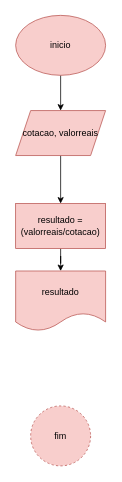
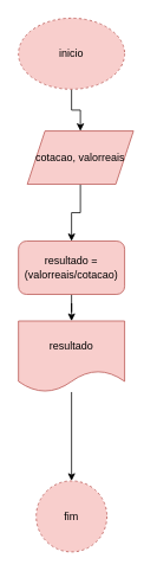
  <mxCell id="0" />
  <mxCell id="1" parent="0" />
  <mxCell id="2" value="" style="edgeStyle=orthogonalEdgeStyle;rounded=0;orthogonalLoop=1;jettySize=auto;html=1;" edge="1" parent="1" source="3" target="5"><mxGeometry relative="1" as="geometry" /></mxCell>
- <mxCell id="3" value="inicio" style="ellipse;whiteSpace=wrap;html=1;fillColor=#f8cecc;strokeColor=#b85450;" vertex="1" parent="1"><mxGeometry x="20" y="20" width="120" height="80" as="geometry" /></mxCell>
+ <mxCell id="3" value="inicio" style="ellipse;whiteSpace=wrap;html=1;fillColor=#f8cecc;strokeColor=#b85450;dashed=1;" vertex="1" parent="1"><mxGeometry x="20" y="20" width="120" height="80" as="geometry" /></mxCell>
  <mxCell id="4" value="" style="edgeStyle=orthogonalEdgeStyle;rounded=0;orthogonalLoop=1;jettySize=auto;html=1;" edge="1" parent="1" source="5" target="7"><mxGeometry relative="1" as="geometry" /></mxCell>
- <mxCell id="5" value="cotacao, valorreais" style="shape=parallelogram;perimeter=parallelogramPerimeter;whiteSpace=wrap;html=1;fixedSize=1;fillColor=#f8cecc;strokeColor=#b85450;" vertex="1" parent="1"><mxGeometry x="20" y="147" width="120" height="60" as="geometry" /></mxCell>
+ <mxCell id="5" value="cotacao, valorreais" style="shape=parallelogram;perimeter=parallelogramPerimeter;whiteSpace=wrap;html=1;fixedSize=1;fillColor=#f8cecc;strokeColor=#b85450;" vertex="1" parent="1"><mxGeometry x="30" y="147" width="120" height="60" as="geometry" /></mxCell>
  <mxCell id="6" value="" style="edgeStyle=orthogonalEdgeStyle;rounded=0;orthogonalLoop=1;jettySize=auto;html=1;" edge="1" parent="1" source="7" target="9"><mxGeometry relative="1" as="geometry" /></mxCell>
- <mxCell id="7" value="resultado = (valorreais/cotacao)" style="whiteSpace=wrap;html=1;fillColor=#f8cecc;strokeColor=#b85450;" vertex="1" parent="1"><mxGeometry x="20" y="271" width="120" height="60" as="geometry" /></mxCell>
+ <mxCell id="7" value="resultado = (valorreais/cotacao)" style="whiteSpace=wrap;html=1;fillColor=#f8cecc;strokeColor=#b85450;rounded=1;" vertex="1" parent="1"><mxGeometry x="20" y="271" width="120" height="60" as="geometry" /></mxCell>
+ <mxCell id="8" value="" style="edgeStyle=orthogonalEdgeStyle;rounded=0;orthogonalLoop=1;jettySize=auto;html=1;" edge="1" parent="1" source="9" target="10"><mxGeometry relative="1" as="geometry" /></mxCell>
  <mxCell id="9" value="resultado" style="shape=document;whiteSpace=wrap;html=1;boundedLbl=1;fillColor=#f8cecc;strokeColor=#b85450;" vertex="1" parent="1"><mxGeometry x="20" y="361" width="120" height="80" as="geometry" /></mxCell>
  <mxCell id="10" value="fim" style="ellipse;whiteSpace=wrap;html=1;fillColor=#f8cecc;strokeColor=#b85450;dashed=1;" vertex="1" parent="1"><mxGeometry x="40" y="541" width="80" height="80" as="geometry" /></mxCell>
